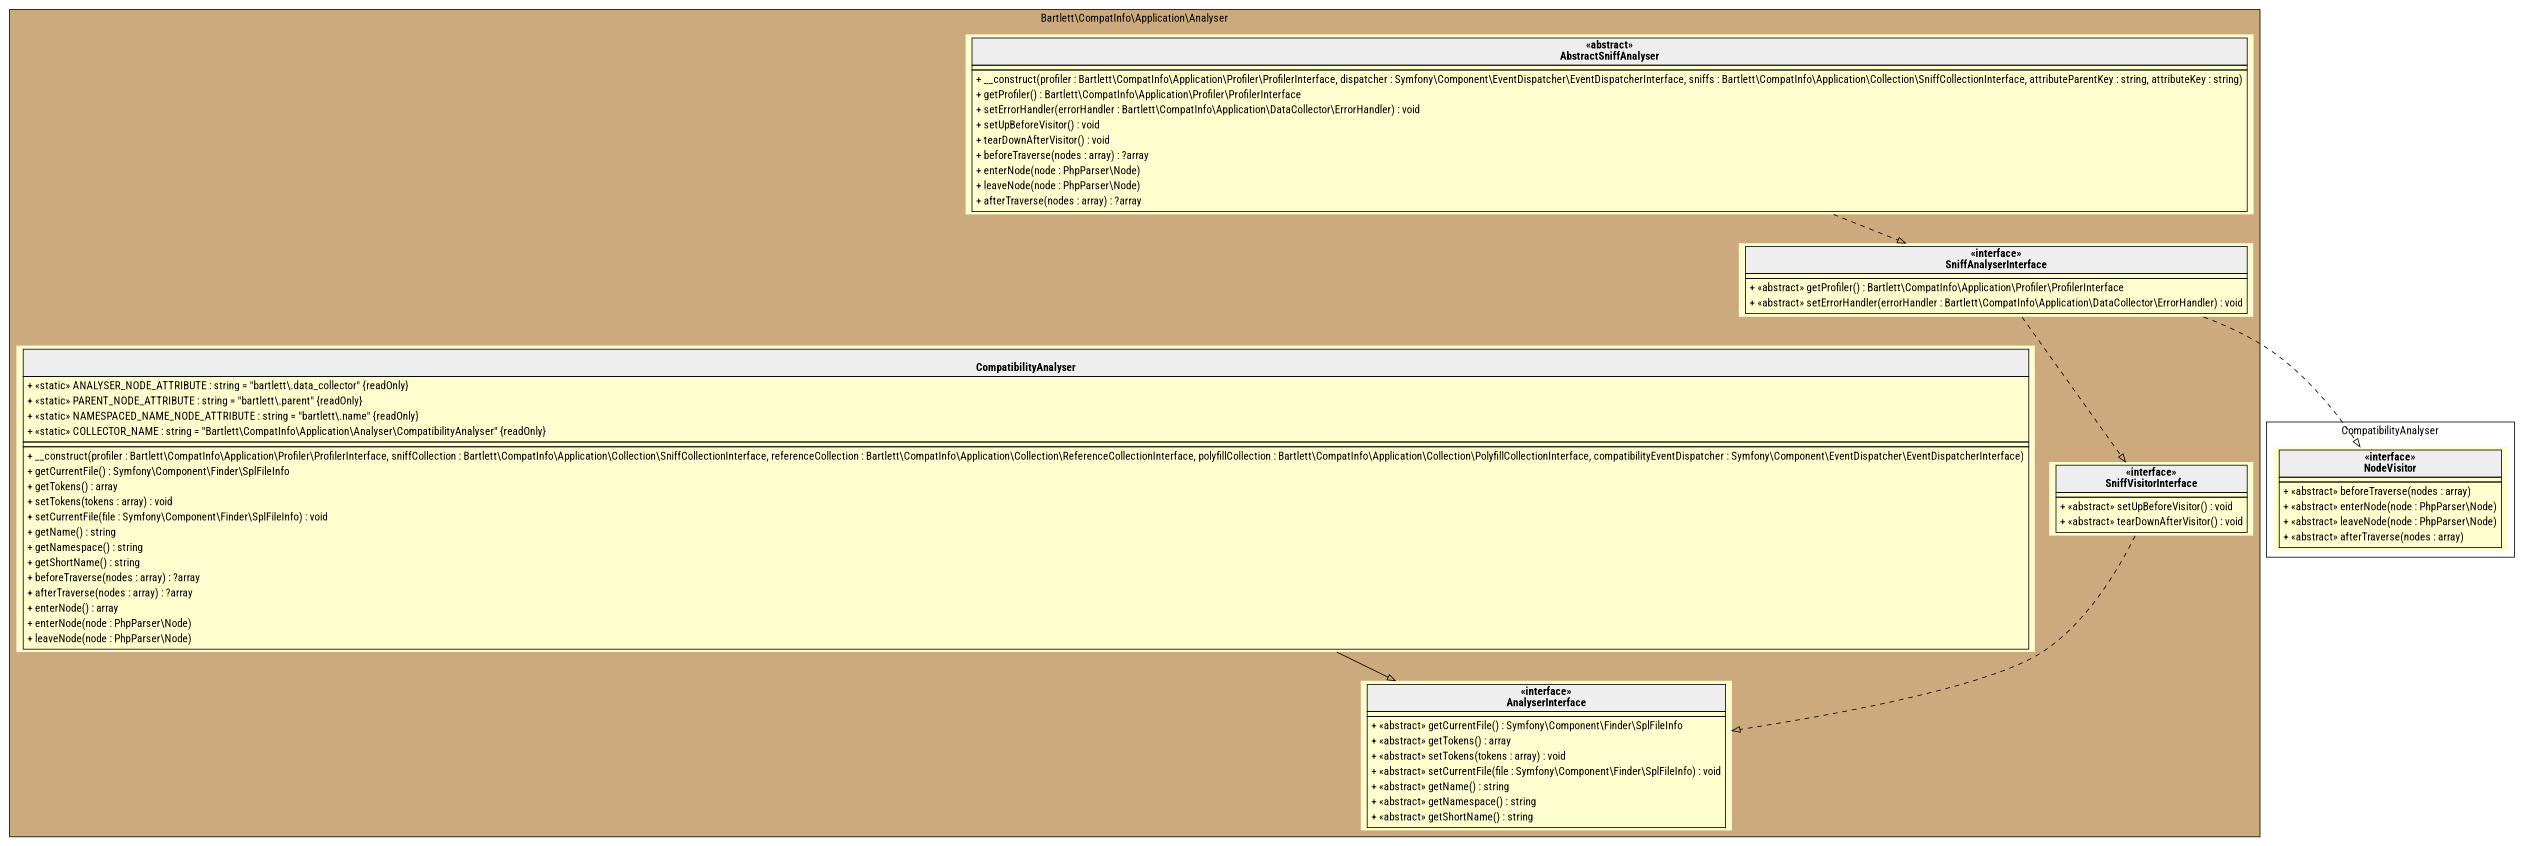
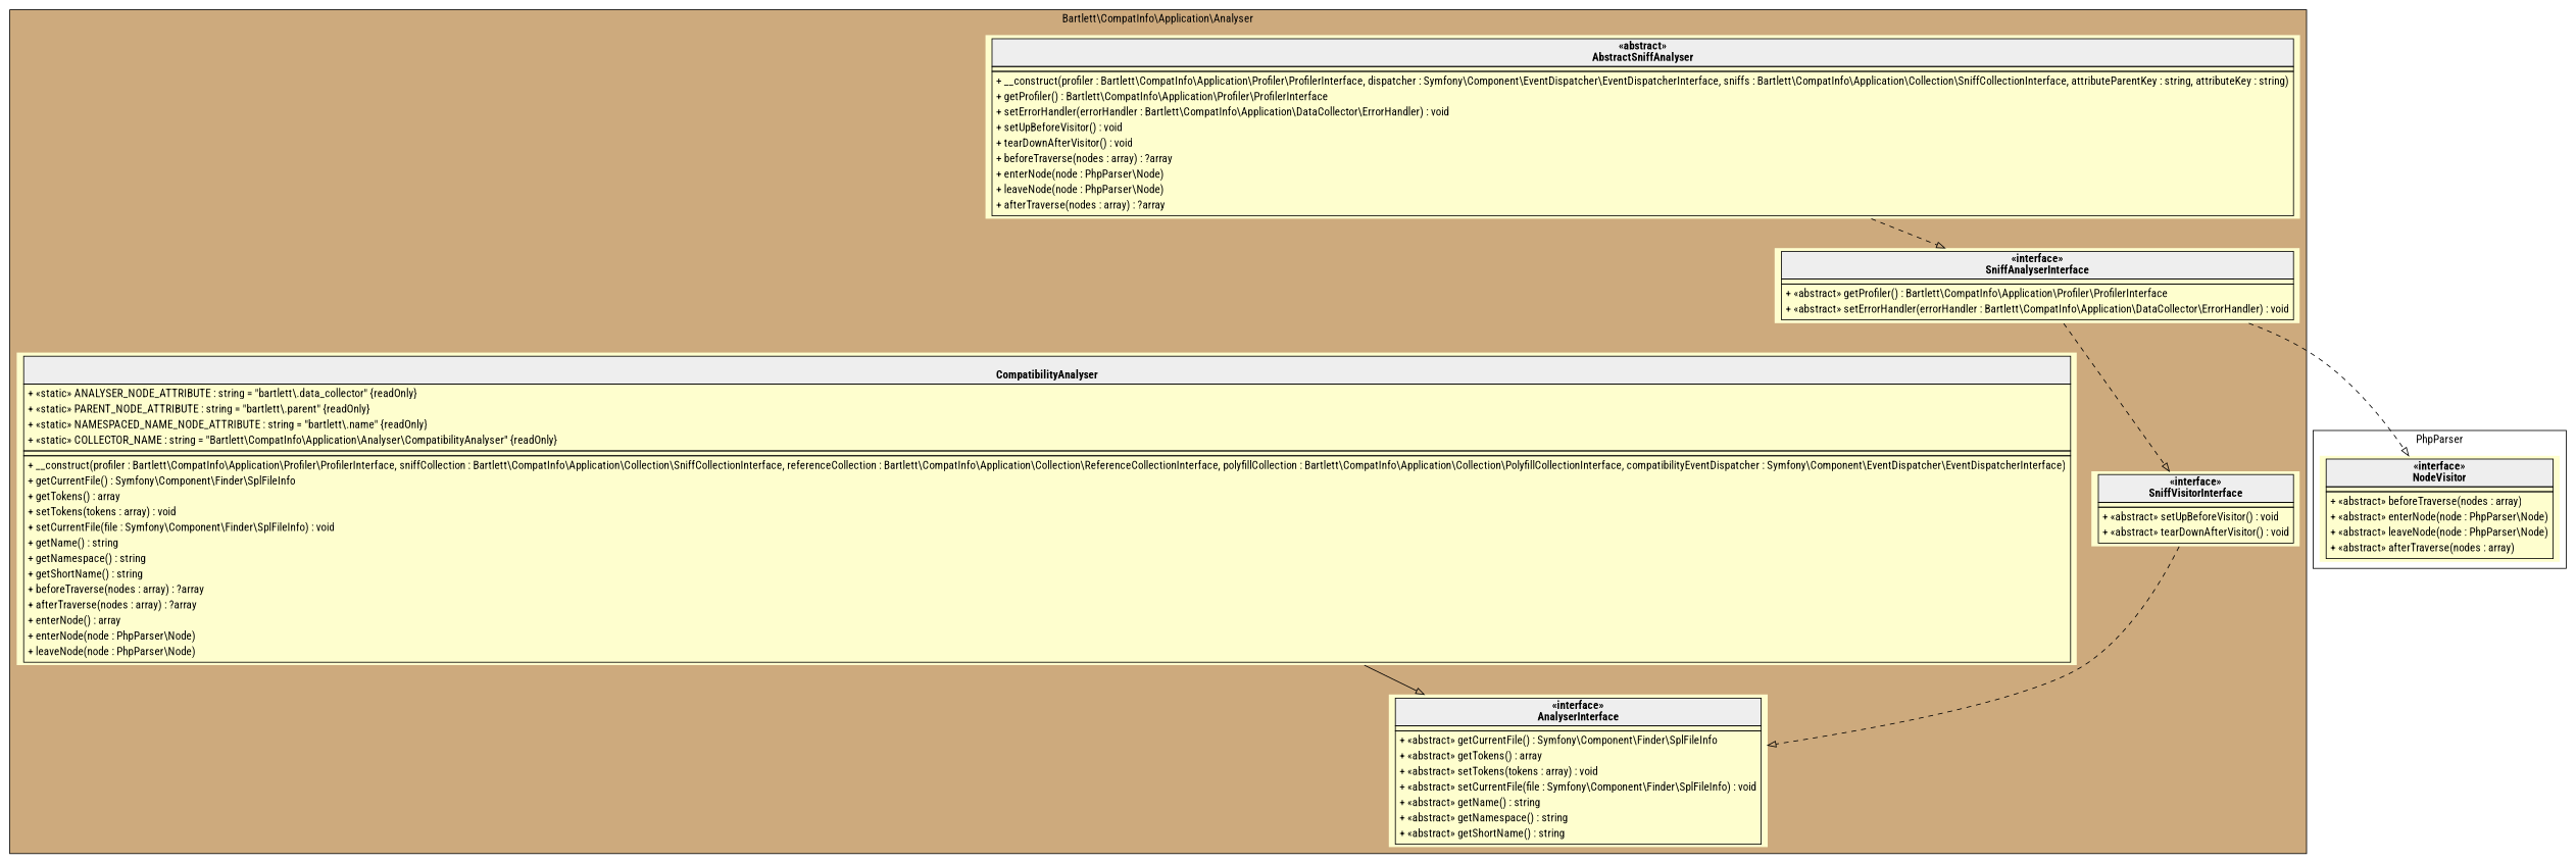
  digraph {
    fontname="Roboto Condensed"
    rankdir=TB
    node [fillcolor="#FEFECE" fontname="Roboto Condensed" shape=none style=filled]
    edge [arrowhead=empty fontname="Roboto Condensed" style=dashed]
    "Bartlett\\CompatInfo\\Application\\Analyser\\AbstractSniffAnalyser" [label=< <table cellspacing="0" border="0" cellborder="1">     <tr><td bgcolor="#eeeeee"><b>«abstract»<br/>AbstractSniffAnalyser</b></td></tr>     <tr><td></td></tr>     <tr><td><table border="0" cellspacing="0" cellpadding="2">     <tr><td align="left">+ __construct(profiler : Bartlett\\CompatInfo\\Application\\Profiler\\ProfilerInterface, dispatcher : Symfony\\Component\\EventDispatcher\\EventDispatcherInterface, sniffs : Bartlett\\CompatInfo\\Application\\Collection\\SniffCollectionInterface, attributeParentKey : string, attributeKey : string)</td></tr>     <tr><td align="left">+ getProfiler() : Bartlett\\CompatInfo\\Application\\Profiler\\ProfilerInterface</td></tr>     <tr><td align="left">+ setErrorHandler(errorHandler : Bartlett\\CompatInfo\\Application\\DataCollector\\ErrorHandler) : void</td></tr>     <tr><td align="left">+ setUpBeforeVisitor() : void</td></tr>     <tr><td align="left">+ tearDownAfterVisitor() : void</td></tr>     <tr><td align="left">+ beforeTraverse(nodes : array) : ?array</td></tr>     <tr><td align="left">+ enterNode(node : PhpParser\\Node)</td></tr>     <tr><td align="left">+ leaveNode(node : PhpParser\\Node)</td></tr>     <tr><td align="left">+ afterTraverse(nodes : array) : ?array</td></tr> </table></td></tr> </table>>]
    n2 [label=< <table cellspacing="0" border="0" cellborder="1">     <tr><td bgcolor="#eeeeee"><b>«interface»<br/>SniffAnalyserInterface</b></td></tr>     <tr><td></td></tr>     <tr><td><table border="0" cellspacing="0" cellpadding="2">     <tr><td align="left">+ «abstract» getProfiler() : Bartlett\\CompatInfo\\Application\\Profiler\\ProfilerInterface</td></tr>     <tr><td align="left">+ «abstract» setErrorHandler(errorHandler : Bartlett\\CompatInfo\\Application\\DataCollector\\ErrorHandler) : void</td></tr> </table></td></tr> </table>>]
    n3 [label=< <table cellspacing="0" border="0" cellborder="1">     <tr><td bgcolor="#eeeeee"><b>«interface»<br/>SniffVisitorInterface</b></td></tr>     <tr><td></td></tr>     <tr><td><table border="0" cellspacing="0" cellpadding="2">     <tr><td align="left">+ «abstract» setUpBeforeVisitor() : void</td></tr>     <tr><td align="left">+ «abstract» tearDownAfterVisitor() : void</td></tr> </table></td></tr> </table>>]
    n4 [label=< <table cellspacing="0" border="0" cellborder="1">     <tr><td bgcolor="#eeeeee"><b>«interface»<br/>AnalyserInterface</b></td></tr>     <tr><td></td></tr>     <tr><td><table border="0" cellspacing="0" cellpadding="2">     <tr><td align="left">+ «abstract» getCurrentFile() : Symfony\\Component\\Finder\\SplFileInfo</td></tr>     <tr><td align="left">+ «abstract» getTokens() : array</td></tr>     <tr><td align="left">+ «abstract» setTokens(tokens : array) : void</td></tr>     <tr><td align="left">+ «abstract» setCurrentFile(file : Symfony\\Component\\Finder\\SplFileInfo) : void</td></tr>     <tr><td align="left">+ «abstract» getName() : string</td></tr>     <tr><td align="left">+ «abstract» getNamespace() : string</td></tr>     <tr><td align="left">+ «abstract» getShortName() : string</td></tr> </table></td></tr> </table>>]
    "Bartlett\\CompatInfo\\Application\\Analyser\\CompatibilityAnalyser" [label=< <table cellspacing="0" border="0" cellborder="1">     <tr><td bgcolor="#eeeeee"><b><br/>CompatibilityAnalyser</b></td></tr>     <tr><td><table border="0" cellspacing="0" cellpadding="2">     <tr><td align="left">+ «static» ANALYSER_NODE_ATTRIBUTE : string = "bartlett\.data_collector" {readOnly}</td></tr>     <tr><td align="left">+ «static» PARENT_NODE_ATTRIBUTE : string = "bartlett\.parent" {readOnly}</td></tr>     <tr><td align="left">+ «static» NAMESPACED_NAME_NODE_ATTRIBUTE : string = "bartlett\.name" {readOnly}</td></tr>     <tr><td align="left">+ «static» COLLECTOR_NAME : string = "Bartlett\\CompatInfo\\Application\\Analyser\\CompatibilityAnalyser" {readOnly}</td></tr> </table></td></tr>     <tr><td></td></tr>     <tr><td><table border="0" cellspacing="0" cellpadding="2">     <tr><td align="left">+ __construct(profiler : Bartlett\\CompatInfo\\Application\\Profiler\\ProfilerInterface, sniffCollection : Bartlett\\CompatInfo\\Application\\Collection\\SniffCollectionInterface, referenceCollection : Bartlett\\CompatInfo\\Application\\Collection\\ReferenceCollectionInterface, polyfillCollection : Bartlett\\CompatInfo\\Application\\Collection\\PolyfillCollectionInterface, compatibilityEventDispatcher : Symfony\\Component\\EventDispatcher\\EventDispatcherInterface)</td></tr>     <tr><td align="left">+ getCurrentFile() : Symfony\\Component\\Finder\\SplFileInfo</td></tr>     <tr><td align="left">+ getTokens() : array</td></tr>     <tr><td align="left">+ setTokens(tokens : array) : void</td></tr>     <tr><td align="left">+ setCurrentFile(file : Symfony\\Component\\Finder\\SplFileInfo) : void</td></tr>     <tr><td align="left">+ getName() : string</td></tr>     <tr><td align="left">+ getNamespace() : string</td></tr>     <tr><td align="left">+ getShortName() : string</td></tr>     <tr><td align="left">+ beforeTraverse(nodes : array) : ?array</td></tr>     <tr><td align="left">+ afterTraverse(nodes : array) : ?array</td></tr>     <tr><td align="left">+ enterNode() : array</td></tr>     <tr><td align="left">+ enterNode(node : PhpParser\\Node)</td></tr>     <tr><td align="left">+ leaveNode(node : PhpParser\\Node)</td></tr> </table></td></tr> </table>>]
    "PhpParser\\NodeVisitor" [label=< <table cellspacing="0" border="0" cellborder="1">     <tr><td bgcolor="#eeeeee"><b>«interface»<br/>NodeVisitor</b></td></tr>     <tr><td></td></tr>     <tr><td><table border="0" cellspacing="0" cellpadding="2">     <tr><td align="left">+ «abstract» beforeTraverse(nodes : array)</td></tr>     <tr><td align="left">+ «abstract» enterNode(node : PhpParser\\Node)</td></tr>     <tr><td align="left">+ «abstract» leaveNode(node : PhpParser\\Node)</td></tr>     <tr><td align="left">+ «abstract» afterTraverse(nodes : array)</td></tr> </table></td></tr> </table>>]
    subgraph cluster_1 {
      bgcolor=burlywood3
      label="Bartlett\\CompatInfo\\Application\\Analyser"
      "Bartlett\\CompatInfo\\Application\\Analyser\\AbstractSniffAnalyser"
      n2
      n3
      n4
      "Bartlett\\CompatInfo\\Application\\Analyser\\CompatibilityAnalyser"
    }
    subgraph cluster_2 {
-     label=CompatibilityAnalyser
+     label=PhpParser
      "PhpParser\\NodeVisitor"
    }
    "Bartlett\\CompatInfo\\Application\\Analyser\\AbstractSniffAnalyser" -> n2
    n2 -> n3
    n2 -> "PhpParser\\NodeVisitor"
    n3 -> n4
    "Bartlett\\CompatInfo\\Application\\Analyser\\CompatibilityAnalyser" -> n4 [style=filled]
  }
